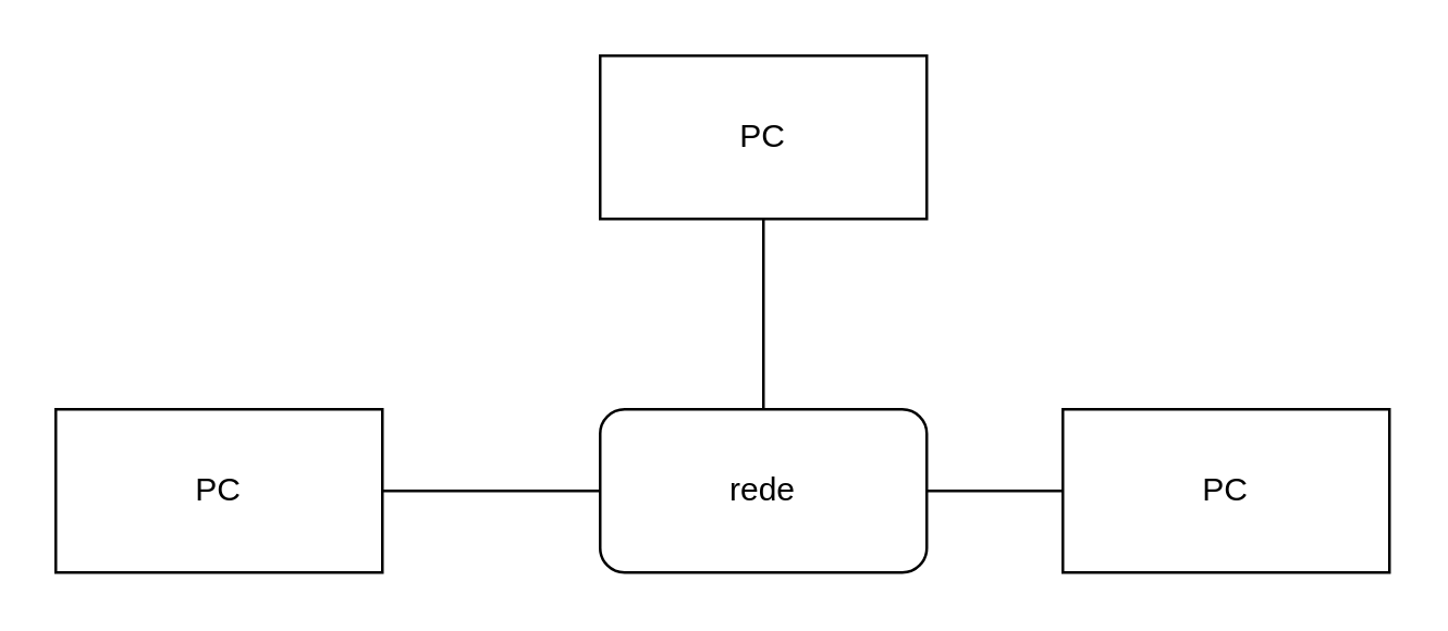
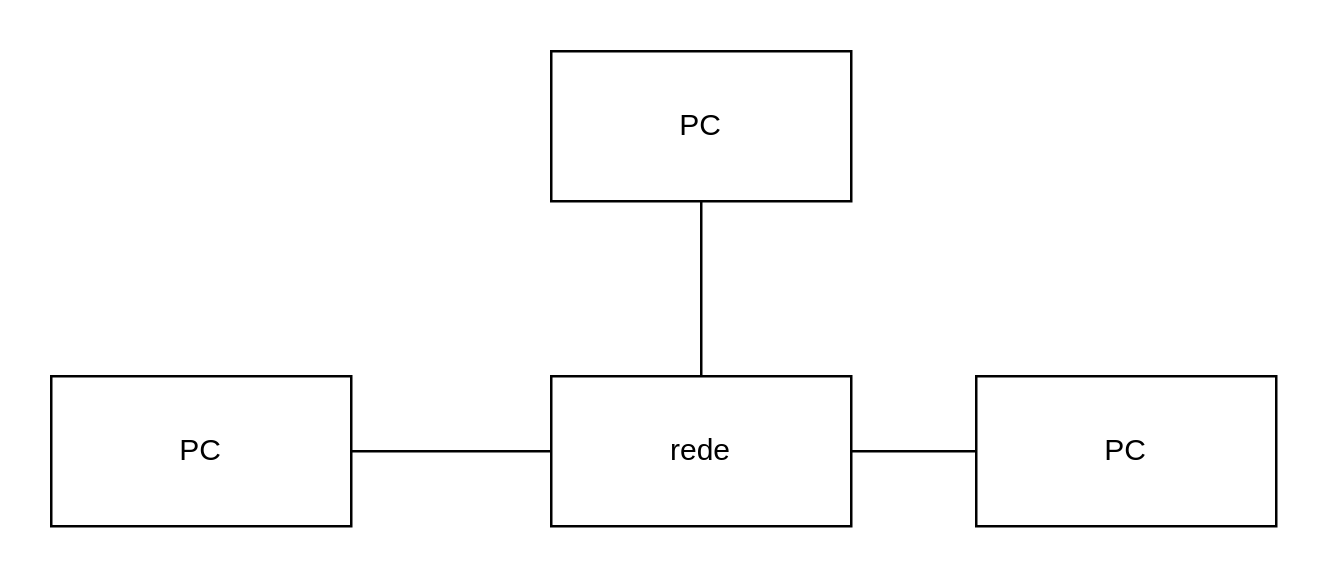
  <mxCell id="0" />
  <mxCell id="1" parent="0" />
  <mxCell id="2" value="PC" style="rounded=0;whiteSpace=wrap;html=1;" vertex="1" parent="1"><mxGeometry x="20" y="150" width="120" height="60" as="geometry" /></mxCell>
  <mxCell id="3" value="PC" style="rounded=0;whiteSpace=wrap;html=1;" vertex="1" parent="1"><mxGeometry x="220" y="20" width="120" height="60" as="geometry" /></mxCell>
  <mxCell id="4" style="edgeStyle=orthogonalEdgeStyle;rounded=0;orthogonalLoop=1;jettySize=auto;html=1;endArrow=none;endFill=0;" edge="1" parent="1" source="5" target="8"><mxGeometry relative="1" as="geometry" /></mxCell>
  <mxCell id="5" value="PC" style="rounded=0;whiteSpace=wrap;html=1;" vertex="1" parent="1"><mxGeometry x="390" y="150" width="120" height="60" as="geometry" /></mxCell>
  <mxCell id="6" style="edgeStyle=orthogonalEdgeStyle;rounded=0;orthogonalLoop=1;jettySize=auto;html=1;entryX=1;entryY=0.5;entryDx=0;entryDy=0;endArrow=none;endFill=0;" edge="1" parent="1" source="8" target="2"><mxGeometry relative="1" as="geometry" /></mxCell>
  <mxCell id="7" style="edgeStyle=orthogonalEdgeStyle;rounded=0;orthogonalLoop=1;jettySize=auto;html=1;entryX=0.5;entryY=1;entryDx=0;entryDy=0;endArrow=none;endFill=0;" edge="1" parent="1" source="8" target="3"><mxGeometry relative="1" as="geometry" /></mxCell>
- <mxCell id="8" value="rede" style="whiteSpace=wrap;html=1;rounded=1;" vertex="1" parent="1"><mxGeometry x="220" y="150" width="120" height="60" as="geometry" /></mxCell>
+ <mxCell id="8" value="rede" style="rounded=0;whiteSpace=wrap;html=1;" vertex="1" parent="1"><mxGeometry x="220" y="150" width="120" height="60" as="geometry" /></mxCell>
